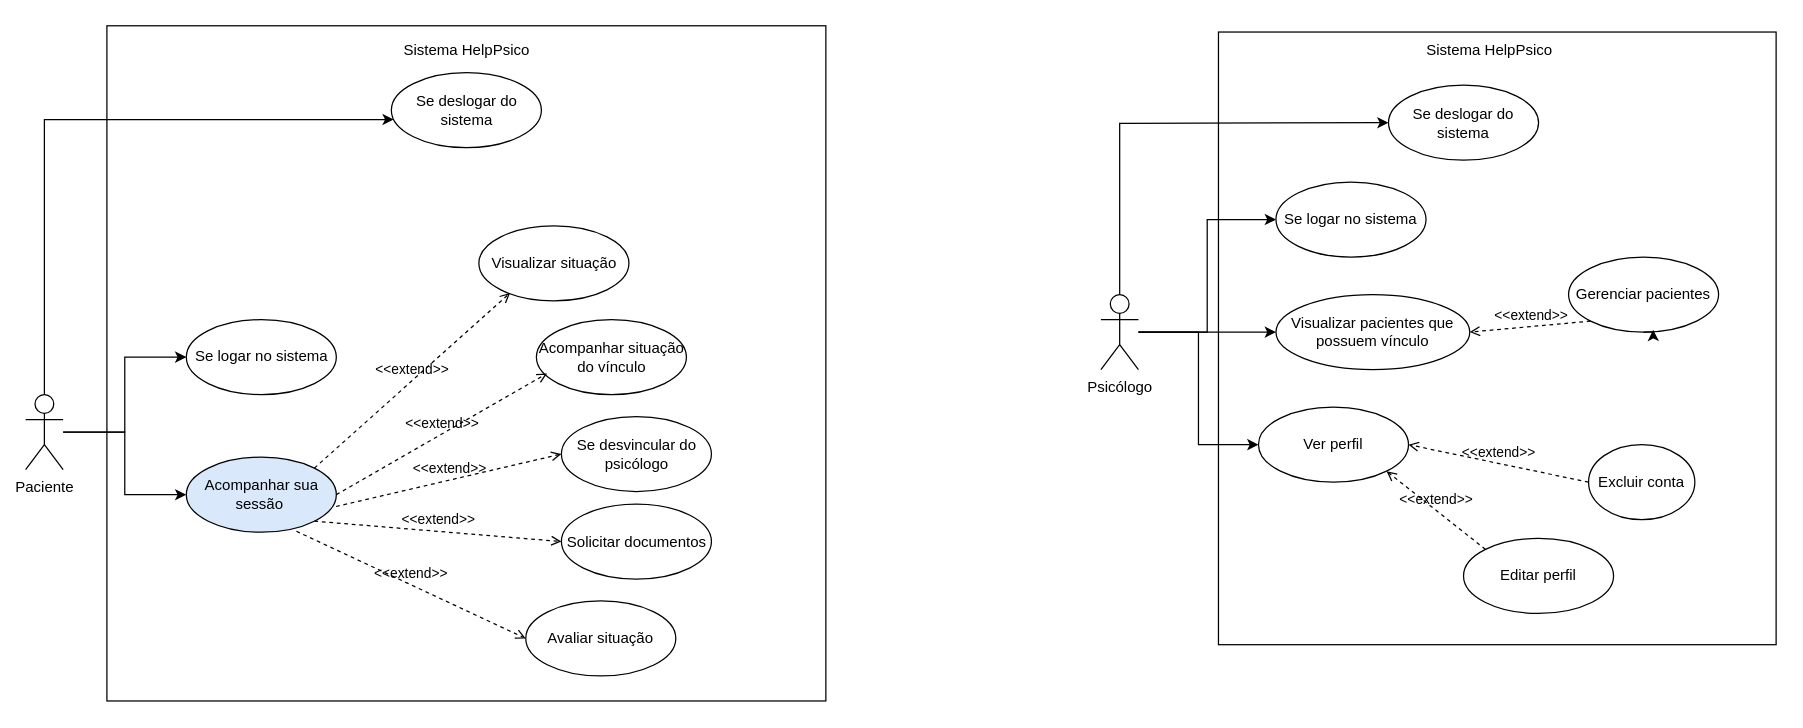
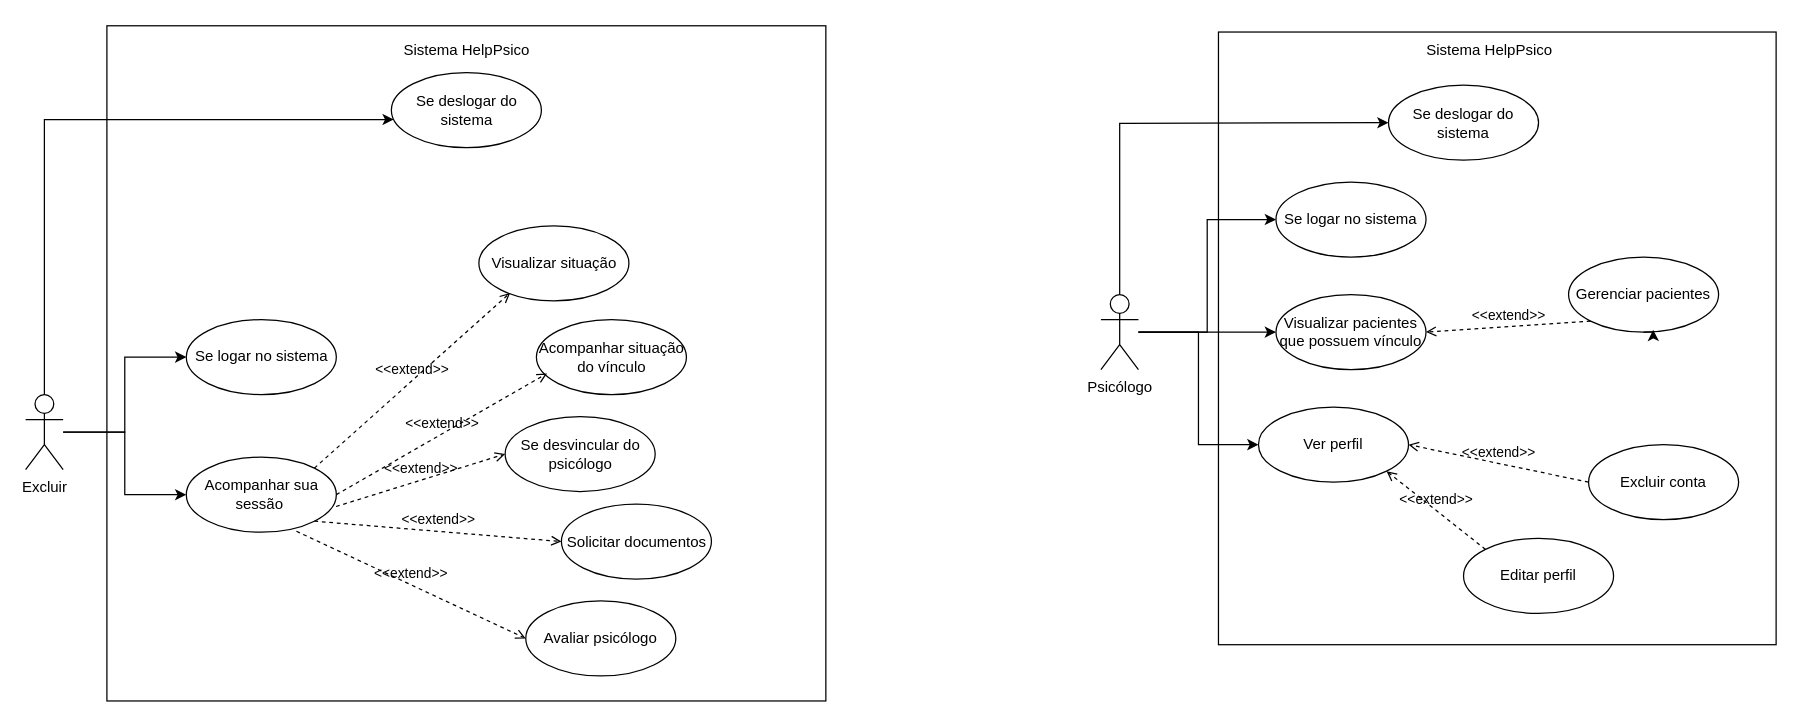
  <mxCell id="0" />
  <mxCell id="1" parent="0" />
  <mxCell id="2" value="" style="rounded=0;whiteSpace=wrap;html=1;" vertex="1" parent="1"><mxGeometry x="85" y="20" width="575" height="540" as="geometry" /></mxCell>
  <mxCell id="3" style="edgeStyle=orthogonalEdgeStyle;rounded=0;orthogonalLoop=1;jettySize=auto;html=1;entryX=0;entryY=0.5;entryDx=0;entryDy=0;" edge="1" parent="1" source="6" target="7"><mxGeometry relative="1" as="geometry" /></mxCell>
  <mxCell id="4" style="edgeStyle=orthogonalEdgeStyle;rounded=0;orthogonalLoop=1;jettySize=auto;html=1;entryX=0;entryY=0.5;entryDx=0;entryDy=0;" edge="1" parent="1" source="6" target="9"><mxGeometry relative="1" as="geometry" /></mxCell>
  <mxCell id="5" style="edgeStyle=orthogonalEdgeStyle;rounded=0;orthogonalLoop=1;jettySize=auto;html=1;exitX=0.5;exitY=0;exitDx=0;exitDy=0;exitPerimeter=0;" edge="1" parent="1" source="6" target="16"><mxGeometry relative="1" as="geometry"><Array as="points"><mxPoint x="35" y="95" /></Array></mxGeometry></mxCell>
- <mxCell id="6" value="Paciente" style="shape=umlActor;verticalLabelPosition=bottom;verticalAlign=top;html=1;outlineConnect=0;" vertex="1" parent="1"><mxGeometry x="20" y="315" width="30" height="60" as="geometry" /></mxCell>
+ <mxCell id="6" value="Excluir" style="shape=umlActor;verticalLabelPosition=bottom;verticalAlign=top;html=1;outlineConnect=0;" vertex="1" parent="1"><mxGeometry x="20" y="315" width="30" height="60" as="geometry" /></mxCell>
  <mxCell id="7" value="Se logar no sistema" style="ellipse;whiteSpace=wrap;html=1;" vertex="1" parent="1"><mxGeometry x="148.5" y="255" width="120" height="60" as="geometry" /></mxCell>
  <mxCell id="8" value="Sistema HelpPsico" style="text;html=1;align=center;verticalAlign=middle;whiteSpace=wrap;rounded=0;" vertex="1" parent="1"><mxGeometry x="315.5" y="25" width="114" height="30" as="geometry" /></mxCell>
- <mxCell id="9" value="Acompanhar sua sessão&amp;nbsp;" style="ellipse;whiteSpace=wrap;html=1;fillColor=#dae8fc;" vertex="1" parent="1"><mxGeometry x="148.5" y="365" width="120" height="60" as="geometry" /></mxCell>
+ <mxCell id="9" value="Acompanhar sua sessão&amp;nbsp;" style="ellipse;whiteSpace=wrap;html=1;" vertex="1" parent="1"><mxGeometry x="148.5" y="365" width="120" height="60" as="geometry" /></mxCell>
  <mxCell id="10" value="Visualizar situação" style="ellipse;whiteSpace=wrap;html=1;" vertex="1" parent="1"><mxGeometry x="382.5" y="180" width="120" height="60" as="geometry" /></mxCell>
  <mxCell id="11" value="Acompanhar situação do vínculo" style="ellipse;whiteSpace=wrap;html=1;" vertex="1" parent="1"><mxGeometry x="428.5" y="255" width="120" height="60" as="geometry" /></mxCell>
  <mxCell id="12" value="&amp;lt;&amp;lt;extend&amp;gt;&amp;gt;" style="html=1;verticalAlign=bottom;labelBackgroundColor=none;endArrow=open;endFill=0;dashed=1;rounded=0;exitX=1;exitY=0;exitDx=0;exitDy=0;entryX=0.208;entryY=0.895;entryDx=0;entryDy=0;entryPerimeter=0;" edge="1" parent="1" source="9" target="10"><mxGeometry width="160" relative="1" as="geometry"><mxPoint x="220" y="375" as="sourcePoint" /><mxPoint x="380" y="375" as="targetPoint" /></mxGeometry></mxCell>
  <mxCell id="13" value="&amp;lt;&amp;lt;extend&amp;gt;&amp;gt;" style="html=1;verticalAlign=bottom;labelBackgroundColor=none;endArrow=open;endFill=0;dashed=1;rounded=0;exitX=1;exitY=0.5;exitDx=0;exitDy=0;entryX=0.071;entryY=0.718;entryDx=0;entryDy=0;entryPerimeter=0;" edge="1" parent="1" source="9" target="11"><mxGeometry width="160" relative="1" as="geometry"><mxPoint x="290" y="345" as="sourcePoint" /><mxPoint x="460" y="295" as="targetPoint" /></mxGeometry></mxCell>
- <mxCell id="14" value="Se desvincular do psicólogo" style="ellipse;whiteSpace=wrap;html=1;" vertex="1" parent="1"><mxGeometry x="448.5" y="332.5" width="120" height="60" as="geometry" /></mxCell>
+ <mxCell id="14" value="Se desvincular do psicólogo" style="ellipse;whiteSpace=wrap;html=1;" vertex="1" parent="1"><mxGeometry x="403.5" y="332.5" width="120" height="60" as="geometry" /></mxCell>
  <mxCell id="15" value="&amp;lt;&amp;lt;extend&amp;gt;&amp;gt;" style="html=1;verticalAlign=bottom;labelBackgroundColor=none;endArrow=open;endFill=0;dashed=1;rounded=0;exitX=0.998;exitY=0.658;exitDx=0;exitDy=0;entryX=0;entryY=0.5;entryDx=0;entryDy=0;exitPerimeter=0;" edge="1" parent="1" source="9" target="14"><mxGeometry width="160" relative="1" as="geometry"><mxPoint x="290" y="405" as="sourcePoint" /><mxPoint x="432" y="325" as="targetPoint" /></mxGeometry></mxCell>
  <mxCell id="16" value="Se deslogar do sistema" style="ellipse;whiteSpace=wrap;html=1;" vertex="1" parent="1"><mxGeometry x="312.5" y="57.5" width="120" height="60" as="geometry" /></mxCell>
  <mxCell id="17" value="Solicitar documentos" style="ellipse;whiteSpace=wrap;html=1;" vertex="1" parent="1"><mxGeometry x="448.5" y="402.5" width="120" height="60" as="geometry" /></mxCell>
  <mxCell id="18" value="&amp;lt;&amp;lt;extend&amp;gt;&amp;gt;" style="html=1;verticalAlign=bottom;labelBackgroundColor=none;endArrow=open;endFill=0;dashed=1;rounded=0;exitX=1;exitY=1;exitDx=0;exitDy=0;entryX=0;entryY=0.5;entryDx=0;entryDy=0;" edge="1" parent="1" source="9" target="17"><mxGeometry width="160" relative="1" as="geometry"><mxPoint x="284" y="401" as="sourcePoint" /><mxPoint x="470" y="355" as="targetPoint" /></mxGeometry></mxCell>
- <mxCell id="19" value="Avaliar situação" style="ellipse;whiteSpace=wrap;html=1;" vertex="1" parent="1"><mxGeometry x="420" y="480" width="120" height="60" as="geometry" /></mxCell>
+ <mxCell id="19" value="Avaliar psicólogo" style="ellipse;whiteSpace=wrap;html=1;" vertex="1" parent="1"><mxGeometry x="420" y="480" width="120" height="60" as="geometry" /></mxCell>
  <mxCell id="20" value="&amp;lt;&amp;lt;extend&amp;gt;&amp;gt;" style="html=1;verticalAlign=bottom;labelBackgroundColor=none;endArrow=open;endFill=0;dashed=1;rounded=0;exitX=0.734;exitY=0.988;exitDx=0;exitDy=0;entryX=0;entryY=0.5;entryDx=0;entryDy=0;exitPerimeter=0;" edge="1" parent="1" source="9" target="19"><mxGeometry width="160" relative="1" as="geometry"><mxPoint x="261" y="426" as="sourcePoint" /><mxPoint x="459" y="443" as="targetPoint" /></mxGeometry></mxCell>
  <mxCell id="21" value="" style="rounded=0;whiteSpace=wrap;html=1;" vertex="1" parent="1"><mxGeometry x="974" y="25" width="446" height="490" as="geometry" /></mxCell>
  <mxCell id="22" style="edgeStyle=orthogonalEdgeStyle;rounded=0;orthogonalLoop=1;jettySize=auto;html=1;entryX=0;entryY=0.5;entryDx=0;entryDy=0;" edge="1" parent="1" source="26" target="28"><mxGeometry relative="1" as="geometry" /></mxCell>
  <mxCell id="23" style="edgeStyle=orthogonalEdgeStyle;rounded=0;orthogonalLoop=1;jettySize=auto;html=1;entryX=0;entryY=0.5;entryDx=0;entryDy=0;exitX=0.5;exitY=0;exitDx=0;exitDy=0;exitPerimeter=0;" edge="1" parent="1" source="26" target="29"><mxGeometry relative="1" as="geometry"><Array as="points"><mxPoint x="895" y="98" /><mxPoint x="900" y="98" /></Array></mxGeometry></mxCell>
  <mxCell id="24" style="edgeStyle=orthogonalEdgeStyle;rounded=0;orthogonalLoop=1;jettySize=auto;html=1;entryX=0;entryY=0.5;entryDx=0;entryDy=0;" edge="1" parent="1" source="26" target="30"><mxGeometry relative="1" as="geometry" /></mxCell>
  <mxCell id="25" style="edgeStyle=orthogonalEdgeStyle;rounded=0;orthogonalLoop=1;jettySize=auto;html=1;entryX=0;entryY=0.5;entryDx=0;entryDy=0;" edge="1" parent="1" source="26" target="33"><mxGeometry relative="1" as="geometry" /></mxCell>
  <mxCell id="26" value="Psicólogo" style="shape=umlActor;verticalLabelPosition=bottom;verticalAlign=top;html=1;outlineConnect=0;" vertex="1" parent="1"><mxGeometry x="880" y="235" width="30" height="60" as="geometry" /></mxCell>
  <mxCell id="27" value="Sistema HelpPsico" style="text;html=1;align=center;verticalAlign=middle;whiteSpace=wrap;rounded=0;" vertex="1" parent="1"><mxGeometry x="1136" y="25" width="110" height="30" as="geometry" /></mxCell>
  <mxCell id="28" value="Se logar no sistema" style="ellipse;whiteSpace=wrap;html=1;" vertex="1" parent="1"><mxGeometry x="1020" y="145" width="120" height="60" as="geometry" /></mxCell>
  <mxCell id="29" value="Se deslogar do sistema" style="ellipse;whiteSpace=wrap;html=1;" vertex="1" parent="1"><mxGeometry x="1110" y="67.5" width="120" height="60" as="geometry" /></mxCell>
- <mxCell id="30" value="Visualizar pacientes que possuem vínculo" style="ellipse;whiteSpace=wrap;html=1;" vertex="1" parent="1"><mxGeometry x="1020" y="235" width="155" height="60" as="geometry" /></mxCell>
+ <mxCell id="30" value="Visualizar pacientes que possuem vínculo" style="ellipse;whiteSpace=wrap;html=1;" vertex="1" parent="1"><mxGeometry x="1020" y="235" width="120" height="60" as="geometry" /></mxCell>
  <mxCell id="31" value="Gerenciar pacientes" style="ellipse;whiteSpace=wrap;html=1;" vertex="1" parent="1"><mxGeometry x="1254" y="205" width="120" height="60" as="geometry" /></mxCell>
  <mxCell id="32" value="&amp;lt;&amp;lt;extend&amp;gt;&amp;gt;" style="html=1;verticalAlign=bottom;labelBackgroundColor=none;endArrow=open;endFill=0;dashed=1;rounded=0;entryX=1;entryY=0.5;entryDx=0;entryDy=0;exitX=0;exitY=1;exitDx=0;exitDy=0;" edge="1" parent="1" source="31" target="30"><mxGeometry width="160" relative="1" as="geometry"><mxPoint x="1000" y="295" as="sourcePoint" /><mxPoint x="1160" y="295" as="targetPoint" /></mxGeometry></mxCell>
  <mxCell id="33" value="Ver perfil" style="ellipse;whiteSpace=wrap;html=1;" vertex="1" parent="1"><mxGeometry x="1006" y="325" width="120" height="60" as="geometry" /></mxCell>
  <mxCell id="34" value="Editar perfil" style="ellipse;whiteSpace=wrap;html=1;" vertex="1" parent="1"><mxGeometry x="1170" y="430" width="120" height="60" as="geometry" /></mxCell>
- <mxCell id="35" value="Excluir conta" style="ellipse;whiteSpace=wrap;html=1;" vertex="1" parent="1"><mxGeometry x="1270" y="355" width="85" height="60" as="geometry" /></mxCell>
+ <mxCell id="35" value="Excluir conta" style="ellipse;whiteSpace=wrap;html=1;" vertex="1" parent="1"><mxGeometry x="1270" y="355" width="120" height="60" as="geometry" /></mxCell>
  <mxCell id="36" value="&amp;lt;&amp;lt;extend&amp;gt;&amp;gt;" style="html=1;verticalAlign=bottom;labelBackgroundColor=none;endArrow=open;endFill=0;dashed=1;rounded=0;exitX=0;exitY=0.5;exitDx=0;exitDy=0;entryX=1;entryY=0.5;entryDx=0;entryDy=0;" edge="1" parent="1" source="35" target="33"><mxGeometry width="160" relative="1" as="geometry"><mxPoint x="1101.5" y="592.5" as="sourcePoint" /><mxPoint x="1480" y="485" as="targetPoint" /></mxGeometry></mxCell>
  <mxCell id="37" value="&amp;lt;&amp;lt;extend&amp;gt;&amp;gt;" style="html=1;verticalAlign=bottom;labelBackgroundColor=none;endArrow=open;endFill=0;dashed=1;rounded=0;exitX=0;exitY=0;exitDx=0;exitDy=0;entryX=1;entryY=1;entryDx=0;entryDy=0;" edge="1" parent="1" source="34" target="33"><mxGeometry width="160" relative="1" as="geometry"><mxPoint x="1155.5" y="477.5" as="sourcePoint" /><mxPoint x="850" y="625" as="targetPoint" /></mxGeometry></mxCell>
  <mxCell id="38" style="edgeStyle=orthogonalEdgeStyle;rounded=0;orthogonalLoop=1;jettySize=auto;html=1;exitX=0.5;exitY=1;exitDx=0;exitDy=0;entryX=0.564;entryY=0.969;entryDx=0;entryDy=0;entryPerimeter=0;" edge="1" parent="1" source="31" target="31"><mxGeometry relative="1" as="geometry" /></mxCell>
